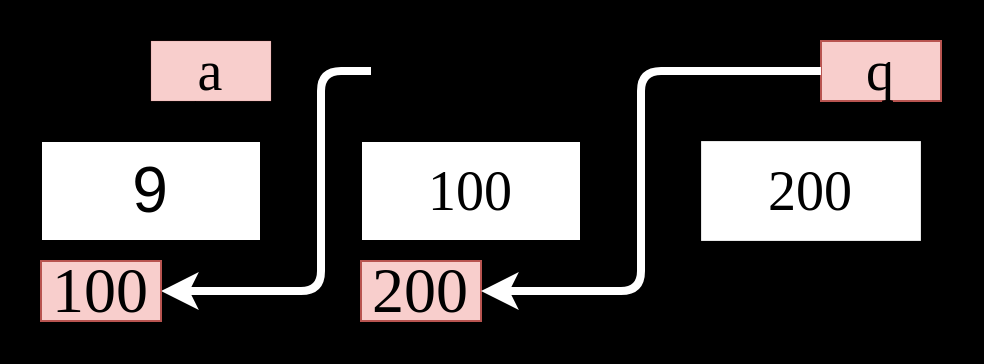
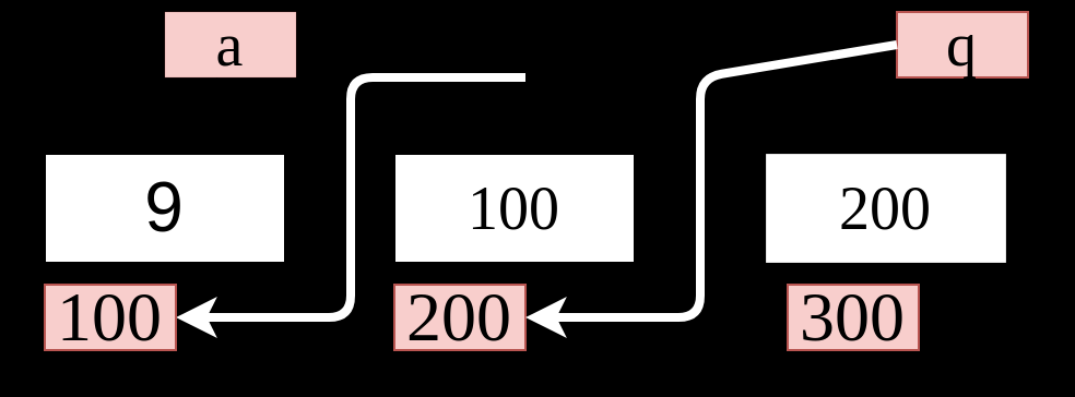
  <mxCell id="0" />
  <mxCell id="1" parent="0" />
  <mxCell id="2" value="&lt;font style=&quot;font-size: 32px&quot;&gt;9&lt;/font&gt;" style="rounded=0;whiteSpace=wrap;html=1;" vertex="1" parent="1"><mxGeometry x="20" y="70" width="110" height="50" as="geometry" /></mxCell>
  <mxCell id="3" value="" style="edgeStyle=none;html=1;fontFamily=Times New Roman;fontSize=32;strokeWidth=4;" edge="1" parent="1" source="4" target="2"><mxGeometry relative="1" as="geometry" /></mxCell>
  <mxCell id="4" value="&lt;span style=&quot;font-family: &amp;#34;times new roman&amp;#34; ; font-size: 28px&quot;&gt;100&lt;/span&gt;" style="rounded=0;whiteSpace=wrap;html=1;" vertex="1" parent="1"><mxGeometry x="180" y="70" width="110" height="50" as="geometry" /></mxCell>
- <mxCell id="5" value="a" style="text;html=1;align=center;verticalAlign=middle;whiteSpace=wrap;rounded=0;fillColor=#f8cecc;strokeColor=#b85450;strokeWidth=0;gradientColor=none;fontFamily=Times New Roman;fontSize=28;" vertex="1" parent="1"><mxGeometry x="75" y="20" width="60" height="30" as="geometry" /></mxCell>
+ <mxCell id="5" value="a" style="text;html=1;align=center;verticalAlign=middle;whiteSpace=wrap;rounded=0;fillColor=#f8cecc;strokeColor=#b85450;strokeWidth=0;gradientColor=none;fontFamily=Times New Roman;fontSize=28;" vertex="1" parent="1"><mxGeometry x="75" y="5" width="60" height="30" as="geometry" /></mxCell>
  <mxCell id="6" value="" style="edgeStyle=none;html=1;" edge="1" parent="1" source="2" target="5"><mxGeometry relative="1" as="geometry" /></mxCell>
  <mxCell id="7" style="edgeStyle=none;html=1;exitX=0;exitY=0.5;exitDx=0;exitDy=0;entryX=1;entryY=0.5;entryDx=0;entryDy=0;fontFamily=Times New Roman;fontSize=32;strokeWidth=4;fillColor=#ffe6cc;strokeColor=#FFFFFF;" edge="1" parent="1" source="8" target="11"><mxGeometry relative="1" as="geometry"><Array as="points"><mxPoint x="160" y="35" /><mxPoint x="160" y="145" /></Array></mxGeometry></mxCell>
- <mxCell id="8" value="Text" style="text;html=1;strokeColor=none;fillColor=none;align=center;verticalAlign=middle;whiteSpace=wrap;rounded=0;" vertex="1" parent="1"><mxGeometry x="185" y="20" width="60" height="30" as="geometry" /></mxCell>
+ <mxCell id="8" value="Text" style="text;html=1;strokeColor=none;fillColor=none;align=center;verticalAlign=middle;whiteSpace=wrap;rounded=0;" vertex="1" parent="1"><mxGeometry x="240" y="20" width="60" height="30" as="geometry" /></mxCell>
  <mxCell id="9" value="200" style="rounded=0;whiteSpace=wrap;html=1;fontFamily=Times New Roman;fontSize=28;strokeWidth=0;gradientColor=none;" vertex="1" parent="1"><mxGeometry x="350" y="70" width="110" height="50" as="geometry" /></mxCell>
- <mxCell id="10" value="q" style="text;html=1;strokeColor=#b85450;fillColor=#f8cecc;align=center;verticalAlign=middle;whiteSpace=wrap;rounded=0;fontFamily=Times New Roman;fontSize=28;" vertex="1" parent="1"><mxGeometry x="410" y="20" width="60" height="30" as="geometry" /></mxCell>
+ <mxCell id="10" value="q" style="text;html=1;strokeColor=#b85450;fillColor=#f8cecc;align=center;verticalAlign=middle;whiteSpace=wrap;rounded=0;fontFamily=Times New Roman;fontSize=28;" vertex="1" parent="1"><mxGeometry x="410" y="5" width="60" height="30" as="geometry" /></mxCell>
  <mxCell id="11" value="100" style="text;html=1;strokeColor=#b85450;fillColor=#f8cecc;align=center;verticalAlign=middle;whiteSpace=wrap;rounded=0;fontFamily=Times New Roman;fontSize=32;" vertex="1" parent="1"><mxGeometry x="20" y="130" width="60" height="30" as="geometry" /></mxCell>
  <mxCell id="12" value="200" style="text;html=1;strokeColor=#b85450;fillColor=#f8cecc;align=center;verticalAlign=middle;whiteSpace=wrap;rounded=0;fontFamily=Times New Roman;fontSize=32;" vertex="1" parent="1"><mxGeometry x="180" y="130" width="60" height="30" as="geometry" /></mxCell>
+ <mxCell id="13" value="300" style="text;html=1;strokeColor=#b85450;fillColor=#f8cecc;align=center;verticalAlign=middle;whiteSpace=wrap;rounded=0;fontFamily=Times New Roman;fontSize=32;" vertex="1" parent="1"><mxGeometry x="360" y="130" width="60" height="30" as="geometry" /></mxCell>
  <mxCell id="14" style="edgeStyle=none;html=1;exitX=0;exitY=0.5;exitDx=0;exitDy=0;entryX=1;entryY=0.5;entryDx=0;entryDy=0;fontFamily=Times New Roman;fontSize=32;strokeWidth=4;fillColor=#ffe6cc;strokeColor=#FFFFFF;" edge="1" parent="1" source="10"><mxGeometry relative="1" as="geometry"><mxPoint x="400" y="35" as="sourcePoint" /><mxPoint x="240" y="145" as="targetPoint" /><Array as="points"><mxPoint x="320" y="35" /><mxPoint x="320" y="145" /></Array></mxGeometry></mxCell>
